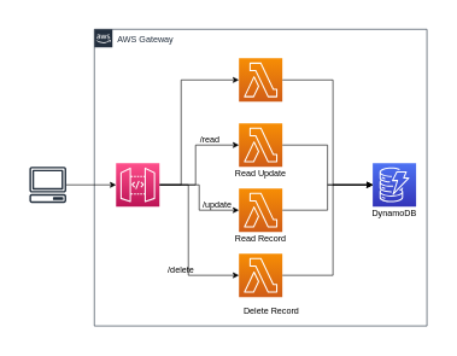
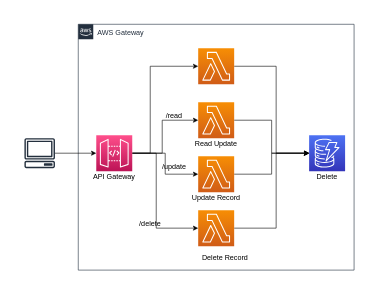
  <mxCell id="0" />
  <mxCell id="1" parent="0" />
  <mxCell id="2" value="" style="rounded=0;whiteSpace=wrap;html=1;fillColor=none;strokeColor=none;" vertex="1" parent="1"><mxGeometry x="20" y="20" width="590" height="450" as="geometry" /></mxCell>
  <mxCell id="3" value="AWS Gateway" style="points=[[0,0],[0.25,0],[0.5,0],[0.75,0],[1,0],[1,0.25],[1,0.5],[1,0.75],[1,1],[0.75,1],[0.5,1],[0.25,1],[0,1],[0,0.75],[0,0.5],[0,0.25]];outlineConnect=0;gradientColor=none;html=1;whiteSpace=wrap;fontSize=12;fontStyle=0;container=1;pointerEvents=0;collapsible=0;recursiveResize=0;shape=mxgraph.aws4.group;grIcon=mxgraph.aws4.group_aws_cloud_alt;strokeColor=#232F3E;fillColor=none;verticalAlign=top;align=left;spacingLeft=30;fontColor=#232F3E;dashed=0;" vertex="1" parent="1"><mxGeometry x="130" y="40" width="460" height="410" as="geometry" /></mxCell>
  <mxCell id="4" style="edgeStyle=orthogonalEdgeStyle;rounded=0;orthogonalLoop=1;jettySize=auto;html=1;entryX=0;entryY=0.5;entryDx=0;entryDy=0;entryPerimeter=0;" edge="1" parent="3" source="8" target="11"><mxGeometry relative="1" as="geometry"><Array as="points"><mxPoint x="120" y="215" /><mxPoint x="120" y="70" /></Array></mxGeometry></mxCell>
  <mxCell id="5" style="edgeStyle=orthogonalEdgeStyle;rounded=0;orthogonalLoop=1;jettySize=auto;html=1;entryX=0;entryY=0.5;entryDx=0;entryDy=0;entryPerimeter=0;" edge="1" parent="3" source="8" target="13"><mxGeometry relative="1" as="geometry"><Array as="points"><mxPoint x="130" y="215" /><mxPoint x="130" y="340" /></Array></mxGeometry></mxCell>
  <mxCell id="6" style="edgeStyle=orthogonalEdgeStyle;rounded=0;orthogonalLoop=1;jettySize=auto;html=1;" edge="1" parent="3" source="8" target="15"><mxGeometry relative="1" as="geometry"><Array as="points"><mxPoint x="140" y="215" /><mxPoint x="140" y="160" /></Array></mxGeometry></mxCell>
  <mxCell id="7" style="edgeStyle=orthogonalEdgeStyle;rounded=0;orthogonalLoop=1;jettySize=auto;html=1;entryX=0;entryY=0.5;entryDx=0;entryDy=0;entryPerimeter=0;" edge="1" parent="3" source="8" target="21"><mxGeometry relative="1" as="geometry" /></mxCell>
  <mxCell id="8" value="" style="sketch=0;points=[[0,0,0],[0.25,0,0],[0.5,0,0],[0.75,0,0],[1,0,0],[0,1,0],[0.25,1,0],[0.5,1,0],[0.75,1,0],[1,1,0],[0,0.25,0],[0,0.5,0],[0,0.75,0],[1,0.25,0],[1,0.5,0],[1,0.75,0]];outlineConnect=0;fontColor=#232F3E;gradientColor=#FF4F8B;gradientDirection=north;fillColor=#BC1356;strokeColor=#ffffff;dashed=0;verticalLabelPosition=bottom;verticalAlign=top;align=center;html=1;fontSize=12;fontStyle=0;aspect=fixed;shape=mxgraph.aws4.resourceIcon;resIcon=mxgraph.aws4.api_gateway;" vertex="1" parent="3"><mxGeometry x="30" y="185" width="60" height="60" as="geometry" /></mxCell>
+ <mxCell id="9" value="API Gateway" style="text;html=1;strokeColor=none;fillColor=none;align=center;verticalAlign=middle;whiteSpace=wrap;rounded=0;" vertex="1" parent="3"><mxGeometry x="10" y="245" width="100" height="20" as="geometry" /></mxCell>
  <mxCell id="10" style="edgeStyle=orthogonalEdgeStyle;rounded=0;orthogonalLoop=1;jettySize=auto;html=1;entryX=0;entryY=0.5;entryDx=0;entryDy=0;entryPerimeter=0;" edge="1" parent="3" source="11" target="18"><mxGeometry relative="1" as="geometry"><Array as="points"><mxPoint x="330" y="70" /><mxPoint x="330" y="215" /></Array></mxGeometry></mxCell>
  <mxCell id="11" value="" style="sketch=0;points=[[0,0,0],[0.25,0,0],[0.5,0,0],[0.75,0,0],[1,0,0],[0,1,0],[0.25,1,0],[0.5,1,0],[0.75,1,0],[1,1,0],[0,0.25,0],[0,0.5,0],[0,0.75,0],[1,0.25,0],[1,0.5,0],[1,0.75,0]];outlineConnect=0;fontColor=#232F3E;gradientColor=#F78E04;gradientDirection=north;fillColor=#D05C17;strokeColor=#ffffff;dashed=0;verticalLabelPosition=bottom;verticalAlign=top;align=center;html=1;fontSize=12;fontStyle=0;aspect=fixed;shape=mxgraph.aws4.resourceIcon;resIcon=mxgraph.aws4.lambda;" vertex="1" parent="3"><mxGeometry x="200" y="40" width="60" height="60" as="geometry" /></mxCell>
  <mxCell id="12" style="edgeStyle=orthogonalEdgeStyle;rounded=0;orthogonalLoop=1;jettySize=auto;html=1;entryX=0;entryY=0.5;entryDx=0;entryDy=0;entryPerimeter=0;" edge="1" parent="3" source="13" target="18"><mxGeometry relative="1" as="geometry"><Array as="points"><mxPoint x="330" y="340" /><mxPoint x="330" y="215" /></Array></mxGeometry></mxCell>
  <mxCell id="13" value="" style="sketch=0;points=[[0,0,0],[0.25,0,0],[0.5,0,0],[0.75,0,0],[1,0,0],[0,1,0],[0.25,1,0],[0.5,1,0],[0.75,1,0],[1,1,0],[0,0.25,0],[0,0.5,0],[0,0.75,0],[1,0.25,0],[1,0.5,0],[1,0.75,0]];outlineConnect=0;fontColor=#232F3E;gradientColor=#F78E04;gradientDirection=north;fillColor=#D05C17;strokeColor=#ffffff;dashed=0;verticalLabelPosition=bottom;verticalAlign=top;align=center;html=1;fontSize=12;fontStyle=0;aspect=fixed;shape=mxgraph.aws4.resourceIcon;resIcon=mxgraph.aws4.lambda;" vertex="1" parent="3"><mxGeometry x="200" y="310" width="60" height="60" as="geometry" /></mxCell>
  <mxCell id="14" style="edgeStyle=orthogonalEdgeStyle;rounded=0;orthogonalLoop=1;jettySize=auto;html=1;entryX=0;entryY=0.5;entryDx=0;entryDy=0;entryPerimeter=0;" edge="1" parent="3" source="15" target="18"><mxGeometry relative="1" as="geometry" /></mxCell>
  <mxCell id="15" value="" style="sketch=0;points=[[0,0,0],[0.25,0,0],[0.5,0,0],[0.75,0,0],[1,0,0],[0,1,0],[0.25,1,0],[0.5,1,0],[0.75,1,0],[1,1,0],[0,0.25,0],[0,0.5,0],[0,0.75,0],[1,0.25,0],[1,0.5,0],[1,0.75,0]];outlineConnect=0;fontColor=#232F3E;gradientColor=#F78E04;gradientDirection=north;fillColor=#D05C17;strokeColor=#ffffff;dashed=0;verticalLabelPosition=bottom;verticalAlign=top;align=center;html=1;fontSize=12;fontStyle=0;aspect=fixed;shape=mxgraph.aws4.resourceIcon;resIcon=mxgraph.aws4.lambda;" vertex="1" parent="3"><mxGeometry x="200" y="130" width="60" height="60" as="geometry" /></mxCell>
  <mxCell id="16" value="Read Update" style="text;html=1;strokeColor=none;fillColor=none;align=center;verticalAlign=middle;whiteSpace=wrap;rounded=0;" vertex="1" parent="3"><mxGeometry x="185" y="190" width="90" height="20" as="geometry" /></mxCell>
  <mxCell id="17" value="Delete Record" style="text;html=1;strokeColor=none;fillColor=none;align=center;verticalAlign=middle;whiteSpace=wrap;rounded=0;" vertex="1" parent="3"><mxGeometry x="200" y="380" width="90" height="20" as="geometry" /></mxCell>
  <mxCell id="18" value="" style="sketch=0;points=[[0,0,0],[0.25,0,0],[0.5,0,0],[0.75,0,0],[1,0,0],[0,1,0],[0.25,1,0],[0.5,1,0],[0.75,1,0],[1,1,0],[0,0.25,0],[0,0.5,0],[0,0.75,0],[1,0.25,0],[1,0.5,0],[1,0.75,0]];outlineConnect=0;fontColor=#232F3E;gradientColor=#4D72F3;gradientDirection=north;fillColor=#3334B9;strokeColor=#ffffff;dashed=0;verticalLabelPosition=bottom;verticalAlign=top;align=center;html=1;fontSize=12;fontStyle=0;aspect=fixed;shape=mxgraph.aws4.resourceIcon;resIcon=mxgraph.aws4.dynamodb;" vertex="1" parent="3"><mxGeometry x="385" y="185" width="60" height="60" as="geometry" /></mxCell>
- <mxCell id="19" value="DynamoDB" style="text;html=1;strokeColor=none;fillColor=none;align=center;verticalAlign=middle;whiteSpace=wrap;rounded=0;" vertex="1" parent="3"><mxGeometry x="360" y="245" width="110" height="20" as="geometry" /></mxCell>
+ <mxCell id="19" value="Delete" style="text;html=1;strokeColor=none;fillColor=none;align=center;verticalAlign=middle;whiteSpace=wrap;rounded=0;" vertex="1" parent="3"><mxGeometry x="360" y="245" width="110" height="20" as="geometry" /></mxCell>
  <mxCell id="20" style="edgeStyle=orthogonalEdgeStyle;rounded=0;orthogonalLoop=1;jettySize=auto;html=1;entryX=0;entryY=0.5;entryDx=0;entryDy=0;entryPerimeter=0;" edge="1" parent="3" source="21" target="18"><mxGeometry relative="1" as="geometry" /></mxCell>
  <mxCell id="21" value="" style="sketch=0;points=[[0,0,0],[0.25,0,0],[0.5,0,0],[0.75,0,0],[1,0,0],[0,1,0],[0.25,1,0],[0.5,1,0],[0.75,1,0],[1,1,0],[0,0.25,0],[0,0.5,0],[0,0.75,0],[1,0.25,0],[1,0.5,0],[1,0.75,0]];outlineConnect=0;fontColor=#232F3E;gradientColor=#F78E04;gradientDirection=north;fillColor=#D05C17;strokeColor=#ffffff;dashed=0;verticalLabelPosition=bottom;verticalAlign=top;align=center;html=1;fontSize=12;fontStyle=0;aspect=fixed;shape=mxgraph.aws4.resourceIcon;resIcon=mxgraph.aws4.lambda;" vertex="1" parent="3"><mxGeometry x="200" y="220" width="60" height="60" as="geometry" /></mxCell>
  <mxCell id="22" style="edgeStyle=orthogonalEdgeStyle;rounded=0;orthogonalLoop=1;jettySize=auto;html=1;entryX=0;entryY=0.5;entryDx=0;entryDy=0;entryPerimeter=0;" edge="1" parent="1" source="23" target="8"><mxGeometry relative="1" as="geometry" /></mxCell>
  <mxCell id="23" value="" style="sketch=0;outlineConnect=0;fontColor=#232F3E;gradientColor=none;fillColor=#232F3D;strokeColor=none;dashed=0;verticalLabelPosition=bottom;verticalAlign=top;align=center;html=1;fontSize=12;fontStyle=0;aspect=fixed;pointerEvents=1;shape=mxgraph.aws4.client;" vertex="1" parent="1"><mxGeometry x="40" y="230" width="51.32" height="50" as="geometry" /></mxCell>
- <mxCell id="24" value="Read Record" style="text;html=1;strokeColor=none;fillColor=none;align=center;verticalAlign=middle;whiteSpace=wrap;rounded=0;" vertex="1" parent="1"><mxGeometry x="310" y="320" width="100" height="20" as="geometry" /></mxCell>
+ <mxCell id="24" value="Update Record" style="text;html=1;strokeColor=none;fillColor=none;align=center;verticalAlign=middle;whiteSpace=wrap;rounded=0;" vertex="1" parent="1"><mxGeometry x="310" y="320" width="100" height="20" as="geometry" /></mxCell>
  <mxCell id="25" value="/read" style="text;html=1;strokeColor=none;fillColor=none;align=center;verticalAlign=middle;whiteSpace=wrap;rounded=0;fontSize=12;" vertex="1" parent="1"><mxGeometry x="260" y="180" width="60" height="26" as="geometry" /></mxCell>
- <mxCell id="26" value="/update" style="text;html=1;strokeColor=none;fillColor=none;align=center;verticalAlign=middle;whiteSpace=wrap;rounded=0;fontSize=12;" vertex="1" parent="1"><mxGeometry x="270" y="270" width="60" height="26" as="geometry" /></mxCell>
+ <mxCell id="26" value="/update" style="text;html=1;strokeColor=none;fillColor=none;align=center;verticalAlign=middle;whiteSpace=wrap;rounded=0;fontSize=12;" vertex="1" parent="1"><mxGeometry x="260" y="265" width="60" height="26" as="geometry" /></mxCell>
  <mxCell id="27" value="/delete" style="text;html=1;strokeColor=none;fillColor=none;align=center;verticalAlign=middle;whiteSpace=wrap;rounded=0;fontSize=12;" vertex="1" parent="1"><mxGeometry x="220" y="360" width="60" height="26" as="geometry" /></mxCell>
